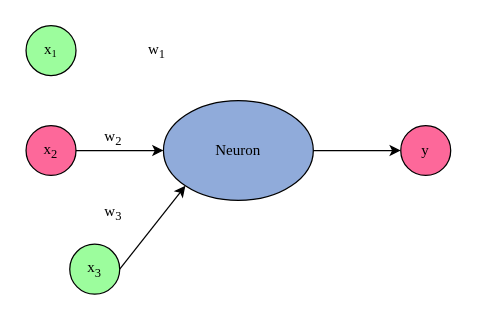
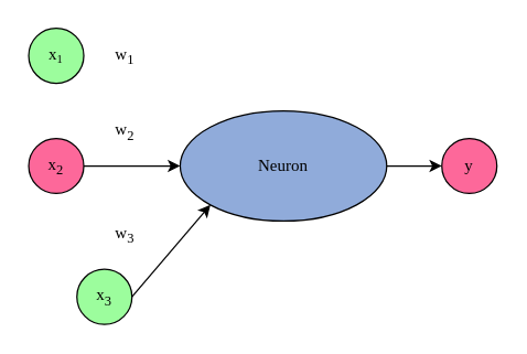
  <mxCell id="0" />
  <mxCell id="1" parent="0" />
  <mxCell id="2" value="x&lt;span style=&quot;font-size: 10px&quot;&gt;&lt;sub&gt;1&lt;/sub&gt;&lt;/span&gt;" style="ellipse;whiteSpace=wrap;html=1;aspect=fixed;fillColor=#9cfd9d;fontFamily=Times New Roman;" vertex="1" parent="1"><mxGeometry x="20" y="20" width="40" height="40" as="geometry" /></mxCell>
  <mxCell id="3" value="&lt;font&gt;x&lt;sub&gt;2&lt;/sub&gt;&lt;/font&gt;" style="ellipse;whiteSpace=wrap;html=1;aspect=fixed;fillColor=#fd689a;fontFamily=Times New Roman;" vertex="1" parent="1"><mxGeometry x="20" y="100" width="40" height="40" as="geometry" /></mxCell>
  <mxCell id="4" value="&lt;font&gt;x&lt;sub&gt;3&lt;/sub&gt;&lt;/font&gt;" style="ellipse;whiteSpace=wrap;html=1;aspect=fixed;fillColor=#9CFD9D;fontFamily=Times New Roman;" vertex="1" parent="1"><mxGeometry x="55" y="195" width="40" height="40" as="geometry" /></mxCell>
- <mxCell id="5" value="Neuron" style="ellipse;whiteSpace=wrap;html=1;fillColor=#90abda;fontFamily=Times New Roman;" vertex="1" parent="1"><mxGeometry x="130" y="80" width="120" height="80" as="geometry" /></mxCell>
+ <mxCell id="5" value="Neuron" style="ellipse;whiteSpace=wrap;html=1;fillColor=#90abda;fontFamily=Times New Roman;" vertex="1" parent="1"><mxGeometry x="130" y="80" width="150" height="80" as="geometry" /></mxCell>
  <mxCell id="6" value="y" style="ellipse;whiteSpace=wrap;html=1;aspect=fixed;fillColor=#fd689a;fontFamily=Times New Roman;" vertex="1" parent="1"><mxGeometry x="320" y="100" width="40" height="40" as="geometry" /></mxCell>
  <mxCell id="7" value="" style="endArrow=classic;html=1;exitX=1;exitY=0.5;exitDx=0;exitDy=0;entryX=0;entryY=1;entryDx=0;entryDy=0;" edge="1" parent="1" source="4" target="5"><mxGeometry width="50" height="50" relative="1" as="geometry"><mxPoint x="140" y="230" as="sourcePoint" /><mxPoint x="190" y="180" as="targetPoint" /></mxGeometry></mxCell>
  <mxCell id="8" value="" style="endArrow=classic;html=1;exitX=1;exitY=0.5;exitDx=0;exitDy=0;entryX=0;entryY=0.5;entryDx=0;entryDy=0;" edge="1" parent="1" source="3" target="5"><mxGeometry width="50" height="50" relative="1" as="geometry"><mxPoint x="140" y="230" as="sourcePoint" /><mxPoint x="190" y="180" as="targetPoint" /></mxGeometry></mxCell>
  <mxCell id="9" value="" style="endArrow=classic;html=1;exitX=1;exitY=0.5;exitDx=0;exitDy=0;entryX=0;entryY=0.5;entryDx=0;entryDy=0;" edge="1" parent="1" source="5" target="6"><mxGeometry width="50" height="50" relative="1" as="geometry"><mxPoint x="140" y="230" as="sourcePoint" /><mxPoint x="190" y="180" as="targetPoint" /></mxGeometry></mxCell>
  <mxCell id="10" value="w&lt;sub&gt;3&lt;/sub&gt;" style="text;html=1;strokeColor=none;fillColor=none;align=center;verticalAlign=middle;whiteSpace=wrap;rounded=0;fontFamily=Times New Roman;" vertex="1" parent="1"><mxGeometry x="70" y="160" width="40" height="20" as="geometry" /></mxCell>
- <mxCell id="11" value="w&lt;sub&gt;2&lt;/sub&gt;" style="text;html=1;strokeColor=none;fillColor=none;align=center;verticalAlign=middle;whiteSpace=wrap;rounded=0;fontFamily=Times New Roman;" vertex="1" parent="1"><mxGeometry x="70" y="100" width="40" height="20" as="geometry" /></mxCell>
- <mxCell id="12" value="w&lt;sub&gt;1&lt;/sub&gt;" style="text;html=1;strokeColor=none;fillColor=none;align=center;verticalAlign=middle;whiteSpace=wrap;rounded=0;fontFamily=Times New Roman;" vertex="1" parent="1"><mxGeometry x="105" y="30" width="40" height="20" as="geometry" /></mxCell>
+ <mxCell id="11" value="w&lt;sub&gt;2&lt;/sub&gt;" style="text;html=1;strokeColor=none;fillColor=none;align=center;verticalAlign=middle;whiteSpace=wrap;rounded=0;fontFamily=Times New Roman;" vertex="1" parent="1"><mxGeometry x="70" y="85" width="40" height="20" as="geometry" /></mxCell>
+ <mxCell id="12" value="w&lt;sub&gt;1&lt;/sub&gt;" style="text;html=1;strokeColor=none;fillColor=none;align=center;verticalAlign=middle;whiteSpace=wrap;rounded=0;fontFamily=Times New Roman;" vertex="1" parent="1"><mxGeometry x="70" y="30" width="40" height="20" as="geometry" /></mxCell>
